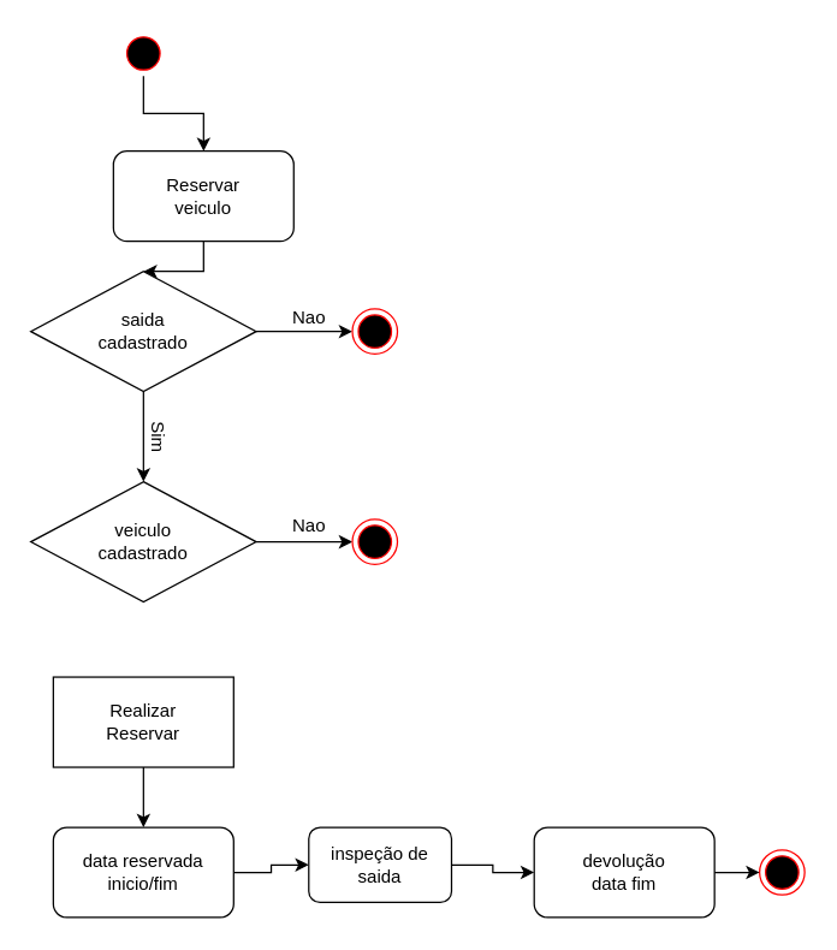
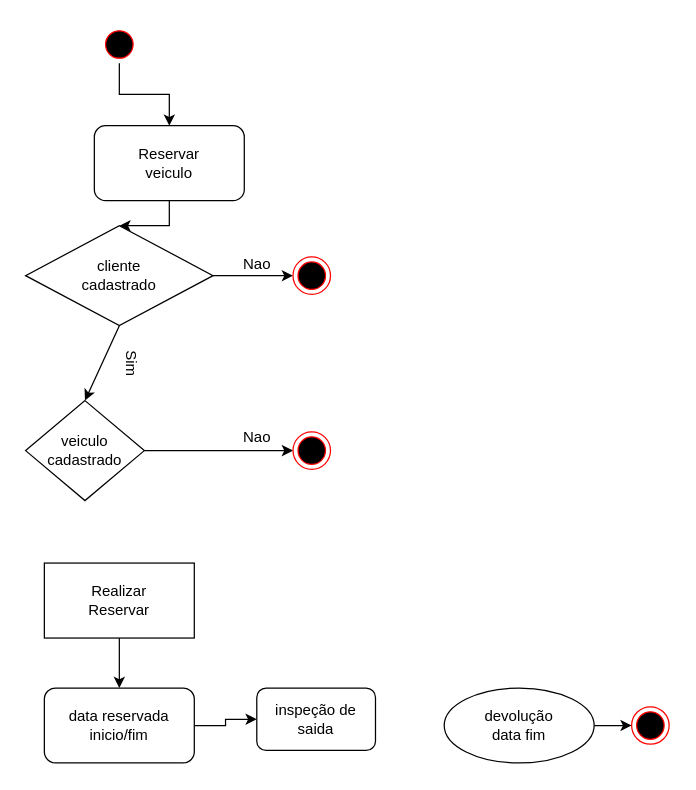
  <mxCell id="0" />
  <mxCell id="1" parent="0" />
  <mxCell id="2" style="edgeStyle=orthogonalEdgeStyle;rounded=0;orthogonalLoop=1;jettySize=auto;html=1;entryX=0.5;entryY=0;entryDx=0;entryDy=0;" edge="1" parent="1" source="3" target="5"><mxGeometry relative="1" as="geometry" /></mxCell>
  <mxCell id="3" value="" style="ellipse;html=1;shape=startState;fillColor=#000000;strokeColor=#ff0000;" vertex="1" parent="1"><mxGeometry x="80" width="30" height="30" as="geometry" y="20" /></mxCell>
  <mxCell id="4" style="edgeStyle=orthogonalEdgeStyle;rounded=0;orthogonalLoop=1;jettySize=auto;html=1;entryX=0.5;entryY=0;entryDx=0;entryDy=0;" edge="1" parent="1" source="5" target="7"><mxGeometry relative="1" as="geometry"><mxPoint x="95" y="180" as="targetPoint" /></mxGeometry></mxCell>
  <mxCell id="5" value="Reservar&lt;br&gt;veiculo" style="rounded=1;whiteSpace=wrap;html=1;" vertex="1" parent="1"><mxGeometry x="75" y="100" width="120" height="60" as="geometry" /></mxCell>
  <mxCell id="6" style="edgeStyle=orthogonalEdgeStyle;rounded=0;orthogonalLoop=1;jettySize=auto;html=1;entryX=0;entryY=0.5;entryDx=0;entryDy=0;" edge="1" parent="1" source="7" target="13"><mxGeometry relative="1" as="geometry"><mxPoint x="249" y="220" as="targetPoint" /></mxGeometry></mxCell>
- <mxCell id="7" value="saida&lt;br&gt;cadastrado" style="rhombus;whiteSpace=wrap;html=1;" vertex="1" parent="1"><mxGeometry x="20" y="180" width="150" height="80" as="geometry" /></mxCell>
+ <mxCell id="7" value="cliente&lt;br&gt;cadastrado" style="rhombus;whiteSpace=wrap;html=1;" vertex="1" parent="1"><mxGeometry x="20" y="180" width="150" height="80" as="geometry" /></mxCell>
  <mxCell id="8" value="Nao" style="text;html=1;align=center;verticalAlign=middle;resizable=0;points=[];autosize=1;" vertex="1" parent="1"><mxGeometry x="185" y="201" width="40" height="20" as="geometry" /></mxCell>
  <mxCell id="9" value="" style="endArrow=classic;html=1;exitX=0.5;exitY=1;exitDx=0;exitDy=0;entryX=0.5;entryY=0;entryDx=0;entryDy=0;" edge="1" parent="1" source="7" target="12"><mxGeometry width="50" height="50" relative="1" as="geometry"><mxPoint x="145" y="340" as="sourcePoint" /><mxPoint x="95" y="320" as="targetPoint" /></mxGeometry></mxCell>
  <mxCell id="10" value="Sim" style="text;html=1;align=center;verticalAlign=middle;resizable=0;points=[];autosize=1;rotation=90;" vertex="1" parent="1"><mxGeometry x="85" y="280" width="40" height="20" as="geometry" /></mxCell>
  <mxCell id="11" style="edgeStyle=orthogonalEdgeStyle;rounded=0;orthogonalLoop=1;jettySize=auto;html=1;entryX=0;entryY=0.5;entryDx=0;entryDy=0;" edge="1" parent="1" source="12" target="14"><mxGeometry relative="1" as="geometry"><mxPoint x="215" y="360" as="targetPoint" /></mxGeometry></mxCell>
- <mxCell id="12" value="veiculo&lt;br&gt;cadastrado" style="rhombus;whiteSpace=wrap;html=1;" vertex="1" parent="1"><mxGeometry x="20" y="320" width="150" height="80" as="geometry" /></mxCell>
+ <mxCell id="12" value="veiculo&lt;br&gt;cadastrado" style="rhombus;whiteSpace=wrap;html=1;" vertex="1" parent="1"><mxGeometry x="20" y="320" width="95" height="80" as="geometry" /></mxCell>
  <mxCell id="13" value="" style="ellipse;html=1;shape=endState;fillColor=#000000;strokeColor=#ff0000;" vertex="1" parent="1"><mxGeometry x="234" y="205" width="30" height="30" as="geometry" /></mxCell>
  <mxCell id="14" value="" style="ellipse;html=1;shape=endState;fillColor=#000000;strokeColor=#ff0000;" vertex="1" parent="1"><mxGeometry x="234" y="345" width="30" height="30" as="geometry" /></mxCell>
  <mxCell id="15" value="Nao" style="text;html=1;align=center;verticalAlign=middle;resizable=0;points=[];autosize=1;" vertex="1" parent="1"><mxGeometry x="185" y="340" width="40" height="20" as="geometry" /></mxCell>
  <mxCell id="16" style="edgeStyle=orthogonalEdgeStyle;rounded=0;orthogonalLoop=1;jettySize=auto;html=1;entryX=0.5;entryY=0;entryDx=0;entryDy=0;" edge="1" parent="1" source="17" target="19"><mxGeometry relative="1" as="geometry" /></mxCell>
  <mxCell id="17" value="Realizar &lt;br&gt;Reservar" style="whiteSpace=wrap;html=1;rounded=0;" vertex="1" parent="1"><mxGeometry x="35" y="450" width="120" height="60" as="geometry" /></mxCell>
  <mxCell id="18" style="edgeStyle=orthogonalEdgeStyle;rounded=0;orthogonalLoop=1;jettySize=auto;html=1;entryX=0;entryY=0.5;entryDx=0;entryDy=0;" edge="1" parent="1" source="19" target="21"><mxGeometry relative="1" as="geometry" /></mxCell>
  <mxCell id="19" value="data reservada&lt;br&gt;inicio/fim" style="rounded=1;whiteSpace=wrap;html=1;" vertex="1" parent="1"><mxGeometry x="35" y="550" width="120" height="60" as="geometry" /></mxCell>
- <mxCell id="20" style="edgeStyle=orthogonalEdgeStyle;rounded=0;orthogonalLoop=1;jettySize=auto;html=1;entryX=0;entryY=0.5;entryDx=0;entryDy=0;" edge="1" parent="1" source="21" target="24"><mxGeometry relative="1" as="geometry" /></mxCell>
  <mxCell id="21" value="inspeção de saida" style="rounded=1;whiteSpace=wrap;html=1;" vertex="1" parent="1"><mxGeometry x="205" y="550" width="95" height="50" as="geometry" /></mxCell>
  <mxCell id="22" value="" style="ellipse;html=1;shape=endState;fillColor=#000000;strokeColor=#ff0000;" vertex="1" parent="1"><mxGeometry x="505" y="565" width="30" height="30" as="geometry" /></mxCell>
  <mxCell id="23" style="edgeStyle=orthogonalEdgeStyle;rounded=0;orthogonalLoop=1;jettySize=auto;html=1;entryX=0;entryY=0.5;entryDx=0;entryDy=0;" edge="1" parent="1" source="24" target="22"><mxGeometry relative="1" as="geometry" /></mxCell>
- <mxCell id="24" value="devolução&lt;br&gt;data fim" style="rounded=1;whiteSpace=wrap;html=1;" vertex="1" parent="1"><mxGeometry x="355" y="550" width="120" height="60" as="geometry" /></mxCell>
+ <mxCell id="24" value="devolução&lt;br&gt;data fim" style="ellipse;whiteSpace=wrap;html=1;" vertex="1" parent="1"><mxGeometry x="355" y="550" width="120" height="60" as="geometry" /></mxCell>
